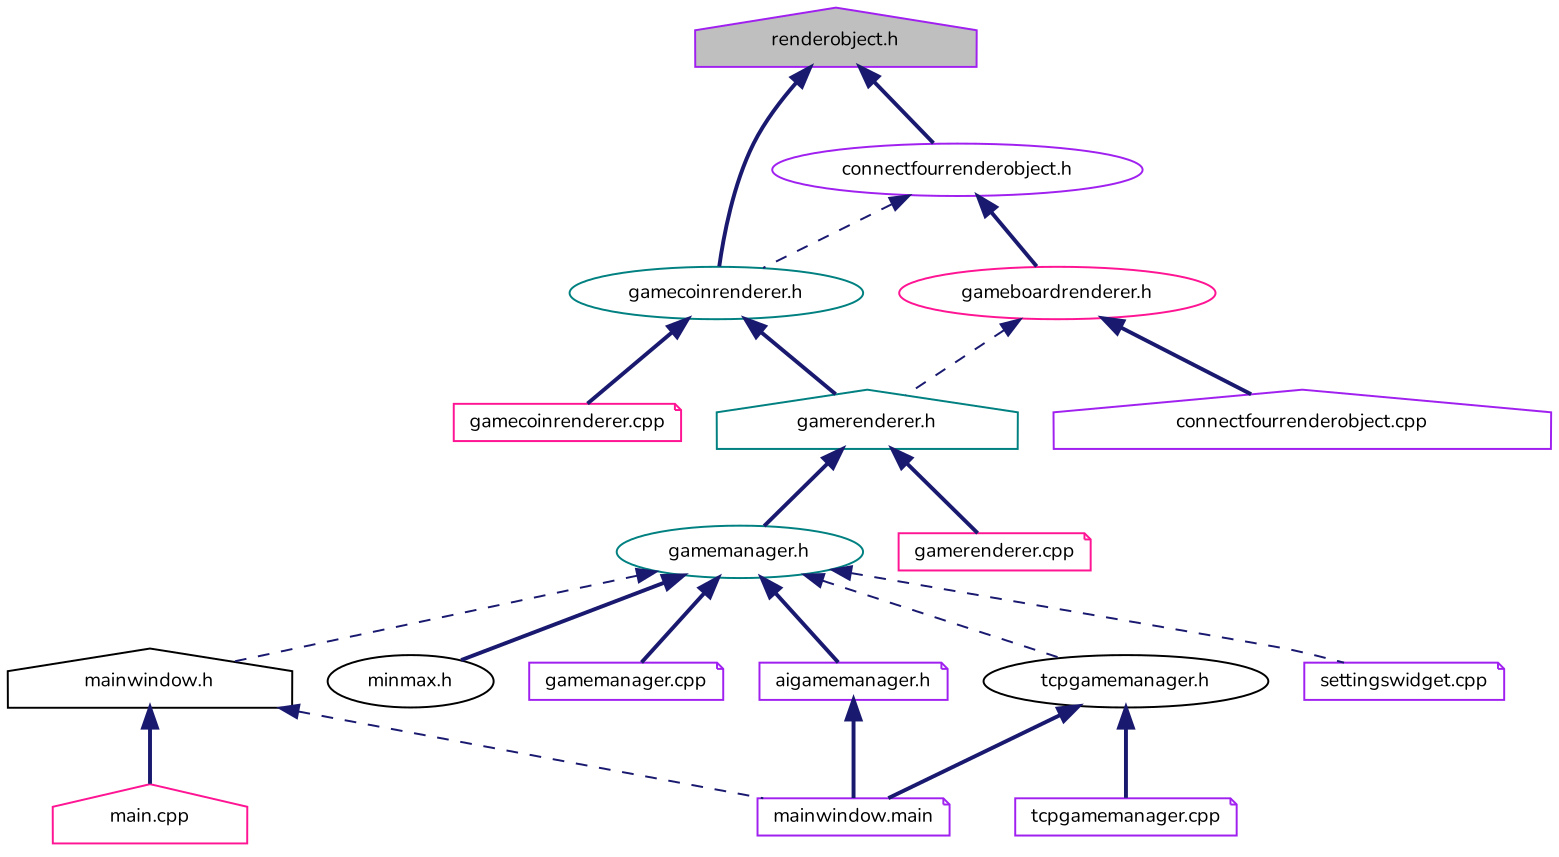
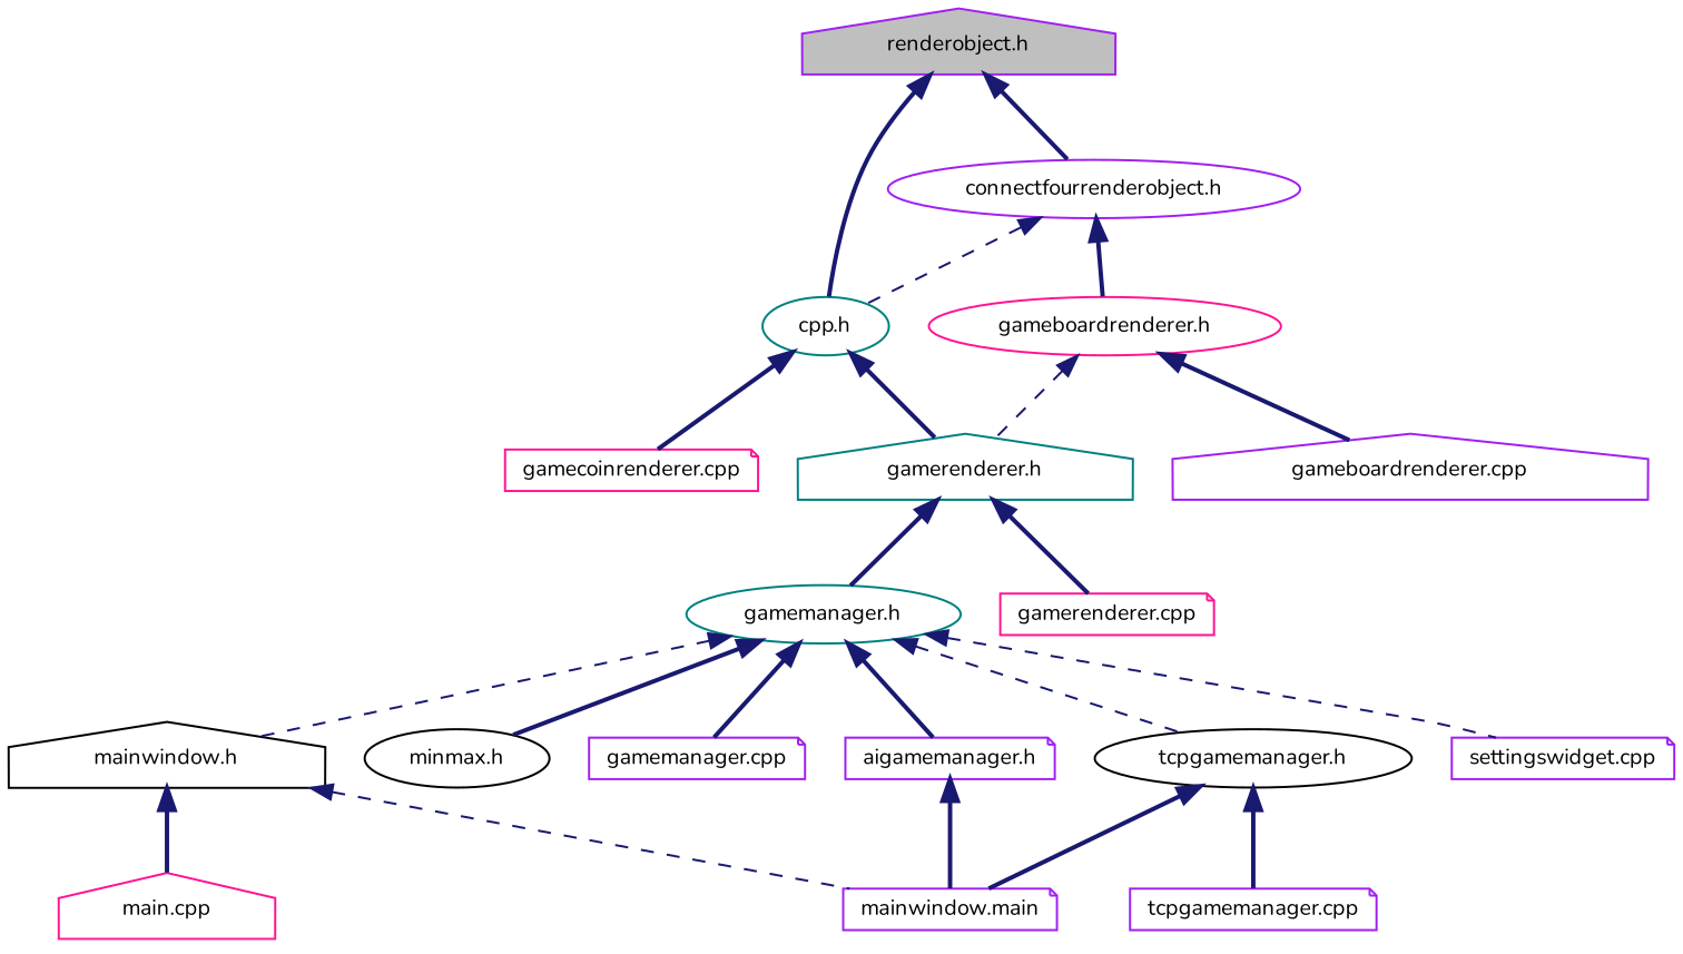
  digraph {
    fontname=Nunito
    node [color=purple fillcolor=white fontname=Nunito fontsize=10 shape=note style=filled]
    edge [color=midnightblue dir=back fontname=Nunito fontsize=10 labelfontname=Helvetica labelfontsize=10 style=bold]
    n1 [fillcolor=grey75 fontcolor=black height=0.2 label="renderobject.h" shape=house width=0.4]
    n2 [height=0.2 label="connectfourrenderobject.h" shape=ellipse width=0.4]
-   n3 [color=teal height=0.2 label="gamecoinrenderer.h" shape=ellipse width=0.4]
+   n3 [color=teal height=0.2 label="cpp.h" shape=ellipse width=0.4]
    n4 [color=deeppink height=0.2 label="gameboardrenderer.h" shape=ellipse width=0.4]
    n5 [color=teal height=0.2 label="gamerenderer.h" shape=house width=0.4]
    n6 [color=deeppink height=0.2 label="gamecoinrenderer.cpp" width=0.4]
-   n7 [height=0.2 label="connectfourrenderobject.cpp" shape=house width=0.4]
+   n7 [height=0.2 label="gameboardrenderer.cpp" shape=house width=0.4]
    n8 [color=teal height=0.2 label="gamemanager.h" shape=ellipse width=0.4]
    n9 [color=deeppink height=0.2 label="gamerenderer.cpp" width=0.4]
    n10 [height=0.2 label="aigamemanager.h" width=0.4]
    n11 [color=black height=0.2 label="minmax.h" shape=ellipse width=0.4]
    n12 [height=0.2 label="gamemanager.cpp" width=0.4]
    n13 [color=black height=0.2 label="mainwindow.h" shape=house width=0.4]
    n14 [color=black height=0.2 label="tcpgamemanager.h" shape=ellipse width=0.4]
    n15 [height=0.2 label="settingswidget.cpp" width=0.4]
    n16 [height=0.2 label="mainwindow.main" width=0.4]
    n17 [color=deeppink height=0.2 label="main.cpp" shape=house width=0.4]
    n18 [height=0.2 label="tcpgamemanager.cpp" width=0.4]
    n1 -> n2
    n1 -> n3
    n2 -> n3 [style=dashed]
    n2 -> n4
    n3 -> n5
    n3 -> n6
    n4 -> n5 [style=dashed]
    n4 -> n7
    n5 -> n8
    n5 -> n9
    n8 -> n10
    n8 -> n11
    n8 -> n12
    n8 -> n13 [style=dashed]
    n8 -> n14 [style=dashed]
    n8 -> n15 [style=dashed]
    n10 -> n16
    n13 -> n16 [style=dashed]
    n13 -> n17
    n14 -> n16
    n14 -> n18
  }
